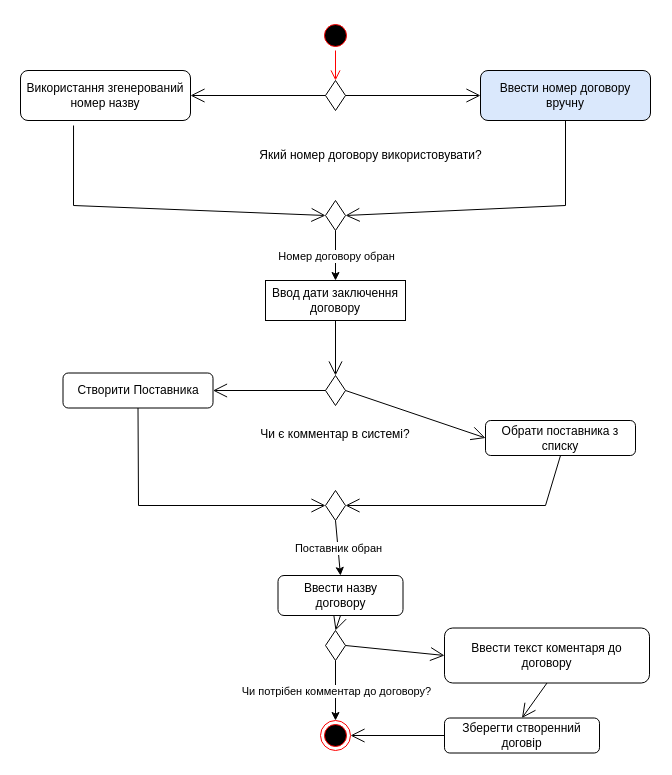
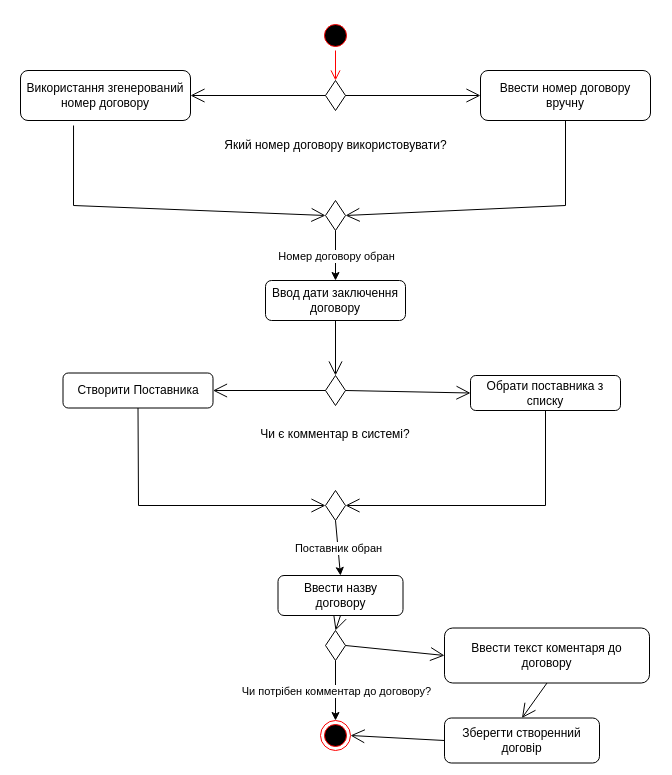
  <mxCell id="0" />
  <mxCell id="1" parent="0" />
  <mxCell id="2" value="" style="ellipse;html=1;shape=startState;fillColor=#000000;strokeColor=#ff0000;" vertex="1" parent="1"><mxGeometry x="320" y="20" width="30" height="30" as="geometry" /></mxCell>
  <mxCell id="3" value="" style="edgeStyle=orthogonalEdgeStyle;html=1;verticalAlign=bottom;endArrow=open;endSize=8;strokeColor=#ff0000;rounded=0;entryX=0.5;entryY=0;entryDx=0;entryDy=0;" edge="1" source="2" parent="1" target="4"><mxGeometry relative="1" as="geometry"><mxPoint x="335" y="110" as="targetPoint" /></mxGeometry></mxCell>
  <mxCell id="4" value="" style="rhombus;whiteSpace=wrap;html=1;" vertex="1" parent="1"><mxGeometry x="325" y="80" width="20" height="30" as="geometry" /></mxCell>
- <mxCell id="5" value="Використання згенерований номер назву" style="rounded=1;whiteSpace=wrap;html=1;" vertex="1" parent="1"><mxGeometry x="20" y="70" width="170" height="50" as="geometry" /></mxCell>
- <mxCell id="6" value="Ввести номер договору вручну" style="rounded=1;whiteSpace=wrap;html=1;fillColor=#dae8fc;" vertex="1" parent="1"><mxGeometry x="480" y="70" width="170" height="50" as="geometry" /></mxCell>
+ <mxCell id="5" value="Використання згенерований номер договору" style="rounded=1;whiteSpace=wrap;html=1;" vertex="1" parent="1"><mxGeometry x="20" y="70" width="170" height="50" as="geometry" /></mxCell>
+ <mxCell id="6" value="Ввести номер договору вручну" style="rounded=1;whiteSpace=wrap;html=1;" vertex="1" parent="1"><mxGeometry x="480" y="70" width="170" height="50" as="geometry" /></mxCell>
  <mxCell id="7" value="" style="endArrow=open;endFill=1;endSize=12;html=1;rounded=0;exitX=0;exitY=0.5;exitDx=0;exitDy=0;entryX=1;entryY=0.5;entryDx=0;entryDy=0;" edge="1" parent="1" source="4" target="5"><mxGeometry width="160" relative="1" as="geometry"><mxPoint x="280" y="200" as="sourcePoint" /><mxPoint x="160" y="100" as="targetPoint" /></mxGeometry></mxCell>
  <mxCell id="8" value="" style="endArrow=open;endFill=1;endSize=12;html=1;rounded=0;exitX=1;exitY=0.5;exitDx=0;exitDy=0;entryX=0;entryY=0.5;entryDx=0;entryDy=0;" edge="1" parent="1" source="4" target="6"><mxGeometry width="160" relative="1" as="geometry"><mxPoint x="280" y="200" as="sourcePoint" /><mxPoint x="440" y="200" as="targetPoint" /></mxGeometry></mxCell>
- <mxCell id="9" value="Який номер договору використовувати?" style="text;html=1;strokeColor=none;fillColor=none;align=center;verticalAlign=middle;whiteSpace=wrap;rounded=0;" vertex="1" parent="1"><mxGeometry x="247.5" y="130" width="245" height="50" as="geometry" /></mxCell>
+ <mxCell id="9" value="Який номер договору використовувати?" style="text;html=1;strokeColor=none;fillColor=none;align=center;verticalAlign=middle;whiteSpace=wrap;rounded=0;" vertex="1" parent="1"><mxGeometry x="212.5" y="120" width="245" height="50" as="geometry" /></mxCell>
  <mxCell id="10" value="" style="rhombus;whiteSpace=wrap;html=1;" vertex="1" parent="1"><mxGeometry x="325" y="200" width="20" height="30" as="geometry" /></mxCell>
  <mxCell id="11" value="" style="endArrow=open;endFill=1;endSize=12;html=1;rounded=0;exitX=0.312;exitY=1.1;exitDx=0;exitDy=0;exitPerimeter=0;entryX=0;entryY=0.5;entryDx=0;entryDy=0;" edge="1" parent="1" source="5" target="10"><mxGeometry width="160" relative="1" as="geometry"><mxPoint x="80" y="210" as="sourcePoint" /><mxPoint x="240" y="210" as="targetPoint" /><Array as="points"><mxPoint x="73" y="205" /></Array></mxGeometry></mxCell>
  <mxCell id="12" value="" style="endArrow=open;endFill=1;endSize=12;html=1;rounded=0;exitX=0.5;exitY=1;exitDx=0;exitDy=0;entryX=1;entryY=0.5;entryDx=0;entryDy=0;" edge="1" parent="1" source="6" target="10"><mxGeometry width="160" relative="1" as="geometry"><mxPoint x="280" y="180" as="sourcePoint" /><mxPoint x="440" y="180" as="targetPoint" /><Array as="points"><mxPoint x="565" y="205" /></Array></mxGeometry></mxCell>
  <mxCell id="13" value="" style="endArrow=classic;html=1;rounded=0;exitX=0.5;exitY=1;exitDx=0;exitDy=0;entryX=0.5;entryY=0;entryDx=0;entryDy=0;" edge="1" parent="1" source="10" target="15"><mxGeometry relative="1" as="geometry"><mxPoint x="300" y="210" as="sourcePoint" /><mxPoint x="335" y="310" as="targetPoint" /><Array as="points" /></mxGeometry></mxCell>
  <mxCell id="14" value="Номер договору обран" style="edgeLabel;resizable=0;html=1;align=center;verticalAlign=middle;" connectable="0" vertex="1" parent="13"><mxGeometry relative="1" as="geometry" /></mxCell>
- <mxCell id="15" value="Ввод дати заключення договору" style="whiteSpace=wrap;html=1;rounded=0;" vertex="1" parent="1"><mxGeometry x="265" y="280" width="140" height="40" as="geometry" /></mxCell>
+ <mxCell id="15" value="Ввод дати заключення договору" style="rounded=1;whiteSpace=wrap;html=1;" vertex="1" parent="1"><mxGeometry x="265" y="280" width="140" height="40" as="geometry" /></mxCell>
  <mxCell id="16" value="" style="endArrow=open;endFill=1;endSize=12;html=1;rounded=0;exitX=0.5;exitY=1;exitDx=0;exitDy=0;entryX=0.5;entryY=0;entryDx=0;entryDy=0;" edge="1" parent="1" source="15" target="17"><mxGeometry width="160" relative="1" as="geometry"><mxPoint x="270" y="370" as="sourcePoint" /><mxPoint x="335" y="370" as="targetPoint" /></mxGeometry></mxCell>
  <mxCell id="17" value="" style="rhombus;whiteSpace=wrap;html=1;" vertex="1" parent="1"><mxGeometry x="325" y="375" width="20" height="30" as="geometry" /></mxCell>
  <mxCell id="18" value="" style="endArrow=open;endFill=1;endSize=12;html=1;rounded=0;exitX=0;exitY=0.5;exitDx=0;exitDy=0;entryX=1;entryY=0.5;entryDx=0;entryDy=0;" edge="1" parent="1" source="17" target="21"><mxGeometry width="160" relative="1" as="geometry"><mxPoint x="270" y="370" as="sourcePoint" /><mxPoint x="230" y="385" as="targetPoint" /></mxGeometry></mxCell>
  <mxCell id="19" value="" style="endArrow=open;endFill=1;endSize=12;html=1;rounded=0;exitX=1;exitY=0.5;exitDx=0;exitDy=0;entryX=0;entryY=0.5;entryDx=0;entryDy=0;" edge="1" parent="1" source="17" target="20"><mxGeometry width="160" relative="1" as="geometry"><mxPoint x="270" y="370" as="sourcePoint" /><mxPoint x="450" y="385" as="targetPoint" /></mxGeometry></mxCell>
- <mxCell id="20" value="Обрати поставника з списку" style="rounded=1;whiteSpace=wrap;html=1;" vertex="1" parent="1"><mxGeometry x="485" y="420" width="150" height="35" as="geometry" /></mxCell>
+ <mxCell id="20" value="Обрати поставника з списку" style="rounded=1;whiteSpace=wrap;html=1;" vertex="1" parent="1"><mxGeometry x="470" y="375" width="150" height="35" as="geometry" /></mxCell>
  <mxCell id="21" value="Створити Поставника" style="rounded=1;whiteSpace=wrap;html=1;" vertex="1" parent="1"><mxGeometry x="62.5" y="372.5" width="150" height="35" as="geometry" /></mxCell>
  <mxCell id="22" value="&lt;div style=&quot;&quot;&gt;Чи є комментар в системі?&lt;/div&gt;" style="text;whiteSpace=wrap;html=1;align=center;" vertex="1" parent="1"><mxGeometry x="205" y="420" width="260" height="40" as="geometry" /></mxCell>
  <mxCell id="23" value="" style="rhombus;whiteSpace=wrap;html=1;" vertex="1" parent="1"><mxGeometry x="325" y="490" width="20" height="30" as="geometry" /></mxCell>
  <mxCell id="24" value="" style="endArrow=open;endFill=1;endSize=12;html=1;rounded=0;exitX=0.5;exitY=1;exitDx=0;exitDy=0;entryX=0;entryY=0.5;entryDx=0;entryDy=0;" edge="1" parent="1" source="21" target="23"><mxGeometry width="160" relative="1" as="geometry"><mxPoint x="220" y="370" as="sourcePoint" /><mxPoint x="380" y="370" as="targetPoint" /><Array as="points"><mxPoint x="138" y="505" /></Array></mxGeometry></mxCell>
  <mxCell id="25" value="" style="endArrow=open;endFill=1;endSize=12;html=1;rounded=0;exitX=0.5;exitY=1;exitDx=0;exitDy=0;entryX=1;entryY=0.5;entryDx=0;entryDy=0;" edge="1" parent="1" source="20" target="23"><mxGeometry width="160" relative="1" as="geometry"><mxPoint x="220" y="370" as="sourcePoint" /><mxPoint x="380" y="370" as="targetPoint" /><Array as="points"><mxPoint x="545" y="505" /></Array></mxGeometry></mxCell>
  <mxCell id="26" value="" style="endArrow=classic;html=1;rounded=0;exitX=0.5;exitY=1;exitDx=0;exitDy=0;entryX=0.5;entryY=0;entryDx=0;entryDy=0;" edge="1" parent="1" source="23" target="28"><mxGeometry relative="1" as="geometry"><mxPoint x="250" y="450" as="sourcePoint" /><mxPoint x="335" y="570" as="targetPoint" /></mxGeometry></mxCell>
  <mxCell id="27" value="Поставник обран" style="edgeLabel;resizable=0;html=1;align=center;verticalAlign=middle;" connectable="0" vertex="1" parent="26"><mxGeometry relative="1" as="geometry" /></mxCell>
  <mxCell id="28" value="Ввести назву договору" style="rounded=1;whiteSpace=wrap;html=1;" vertex="1" parent="1"><mxGeometry x="277.5" y="575" width="125" height="40" as="geometry" /></mxCell>
  <mxCell id="29" value="" style="rhombus;whiteSpace=wrap;html=1;" vertex="1" parent="1"><mxGeometry x="325" y="630" width="20" height="30" as="geometry" /></mxCell>
  <mxCell id="30" value="" style="endArrow=open;endFill=1;endSize=12;html=1;rounded=0;exitX=0.5;exitY=1;exitDx=0;exitDy=0;entryX=0.5;entryY=0;entryDx=0;entryDy=0;" edge="1" parent="1" source="28" target="29"><mxGeometry width="160" relative="1" as="geometry"><mxPoint x="220" y="440" as="sourcePoint" /><mxPoint x="380" y="440" as="targetPoint" /></mxGeometry></mxCell>
  <mxCell id="31" value="" style="endArrow=open;endFill=1;endSize=12;html=1;rounded=0;exitX=1;exitY=0.5;exitDx=0;exitDy=0;entryX=0;entryY=0.5;entryDx=0;entryDy=0;" edge="1" parent="1" source="29" target="32"><mxGeometry width="160" relative="1" as="geometry"><mxPoint x="220" y="440" as="sourcePoint" /><mxPoint x="430" y="645" as="targetPoint" /></mxGeometry></mxCell>
  <mxCell id="32" value="Ввести текст коментаря до договору" style="rounded=1;whiteSpace=wrap;html=1;" vertex="1" parent="1"><mxGeometry x="444" y="627.5" width="205" height="55" as="geometry" /></mxCell>
- <mxCell id="33" value="Зберегти створенний договір" style="rounded=1;whiteSpace=wrap;html=1;" vertex="1" parent="1"><mxGeometry x="444" y="717.5" width="155" height="35" as="geometry" /></mxCell>
+ <mxCell id="33" value="Зберегти створенний договір" style="rounded=1;whiteSpace=wrap;html=1;" vertex="1" parent="1"><mxGeometry x="444" y="717.5" width="155" height="45" as="geometry" /></mxCell>
  <mxCell id="34" value="" style="endArrow=open;endFill=1;endSize=12;html=1;rounded=0;exitX=0.5;exitY=1;exitDx=0;exitDy=0;entryX=0.5;entryY=0;entryDx=0;entryDy=0;" edge="1" parent="1" source="32" target="33"><mxGeometry width="160" relative="1" as="geometry"><mxPoint x="360" y="600" as="sourcePoint" /><mxPoint x="520" y="600" as="targetPoint" /></mxGeometry></mxCell>
  <mxCell id="35" value="" style="ellipse;html=1;shape=endState;fillColor=#000000;strokeColor=#ff0000;" vertex="1" parent="1"><mxGeometry x="320" y="720" width="30" height="30" as="geometry" /></mxCell>
  <mxCell id="36" value="" style="endArrow=open;endFill=1;endSize=12;html=1;rounded=0;exitX=0;exitY=0.5;exitDx=0;exitDy=0;entryX=1;entryY=0.5;entryDx=0;entryDy=0;" edge="1" parent="1" source="33" target="35"><mxGeometry width="160" relative="1" as="geometry"><mxPoint x="360" y="600" as="sourcePoint" /><mxPoint x="520" y="600" as="targetPoint" /></mxGeometry></mxCell>
  <mxCell id="37" value="" style="endArrow=classic;html=1;rounded=0;exitX=0.5;exitY=1;exitDx=0;exitDy=0;" edge="1" parent="1" source="29" target="35"><mxGeometry relative="1" as="geometry"><mxPoint x="390" y="600" as="sourcePoint" /><mxPoint x="490" y="600" as="targetPoint" /></mxGeometry></mxCell>
  <mxCell id="38" value="Чи потрібен комментар до договору?" style="edgeLabel;resizable=0;html=1;align=center;verticalAlign=middle;" connectable="0" vertex="1" parent="37"><mxGeometry relative="1" as="geometry" /></mxCell>
